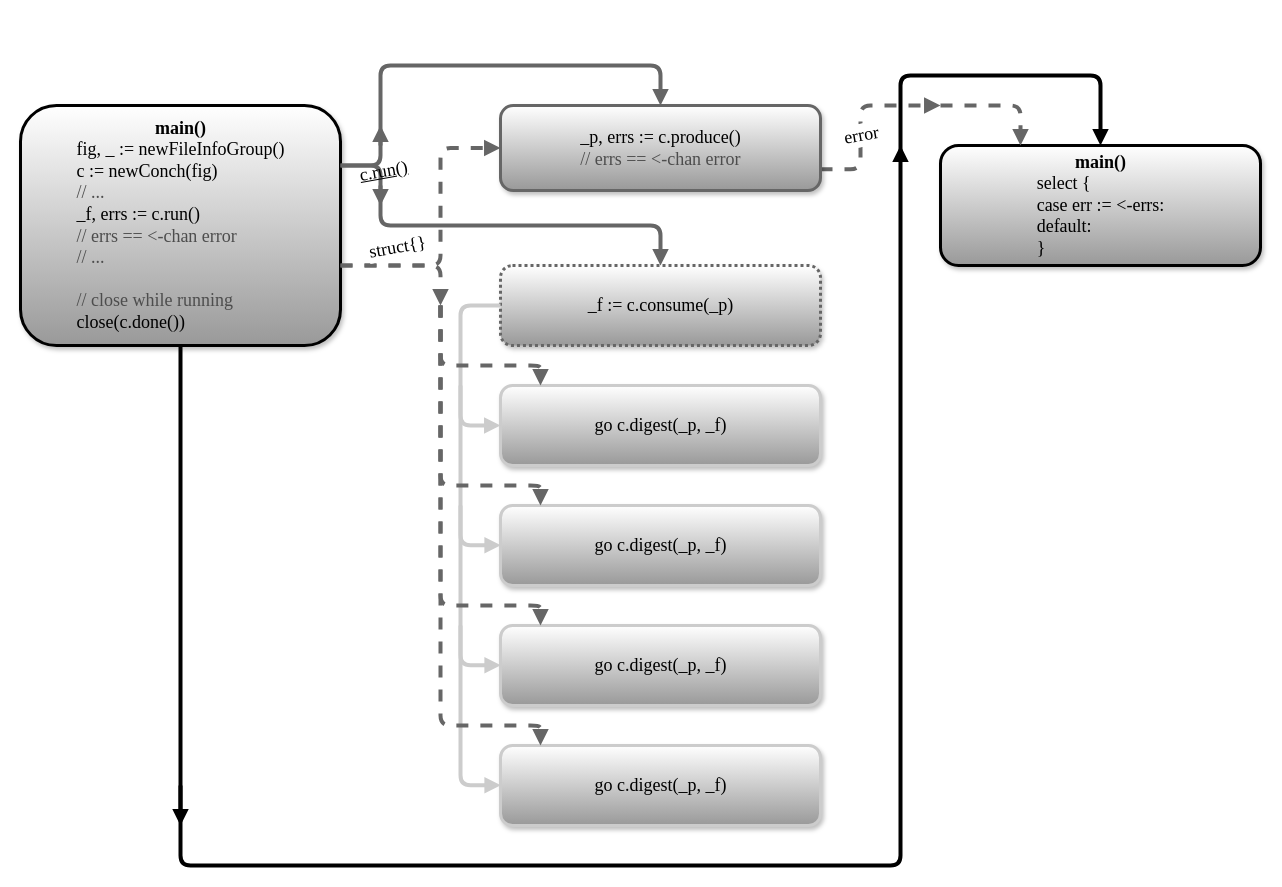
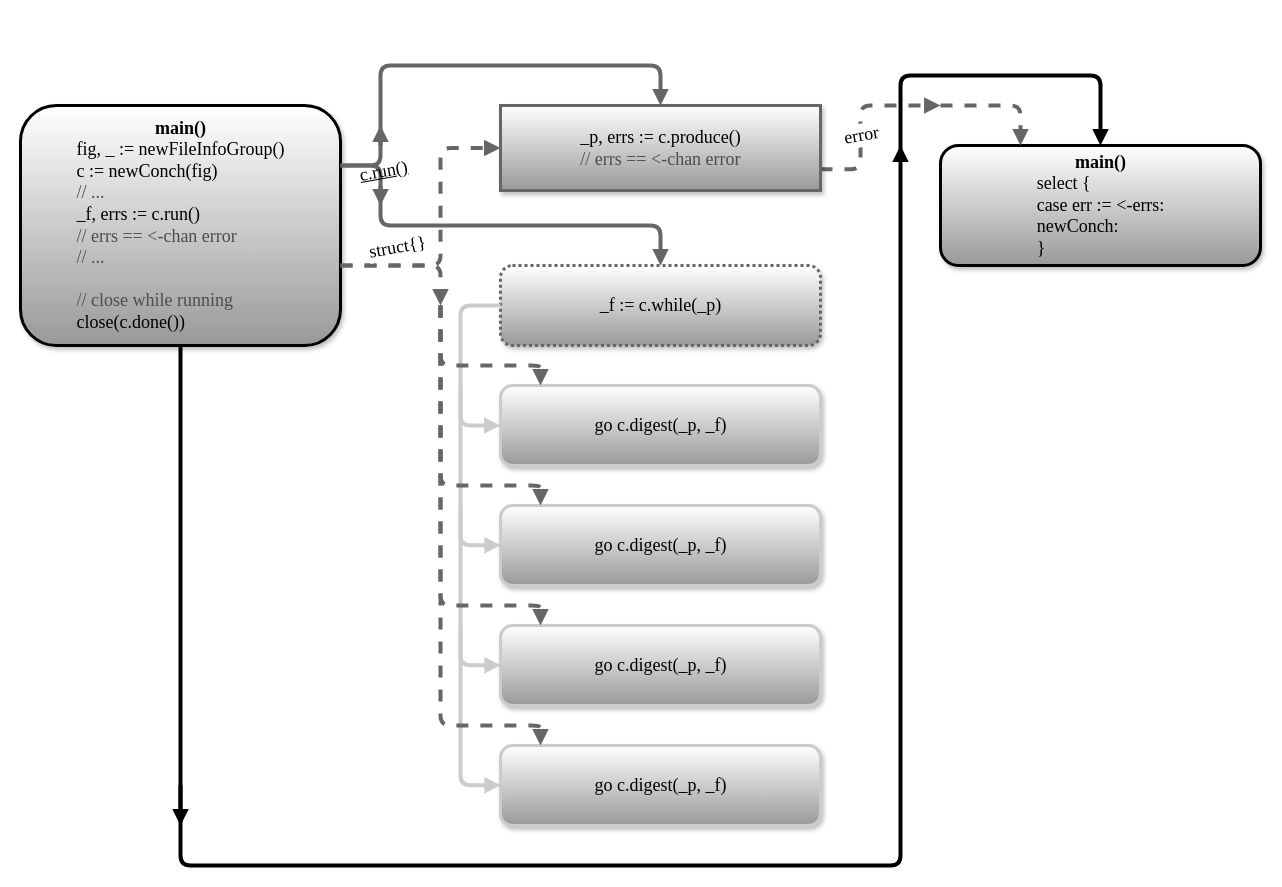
  <mxCell id="0" style=";html=1;" />
  <mxCell id="1" style=";html=1;" parent="0" />
  <mxCell id="2" value="" style="edgeStyle=elbowEdgeStyle;strokeWidth=4;endArrow=block;endFill=1;fontStyle=0;dashed=1;html=1;fontFamily=Lucida Console;fontSize=18;strokeColor=#666666;exitX=1;exitY=0.75;" edge="1" parent="1" source="3"><mxGeometry x="-250" y="-309.647" width="100" height="100" as="geometry"><mxPoint x="920" y="105.353" as="sourcePoint" /><mxPoint x="940" y="105" as="targetPoint" /><Array as="points"><mxPoint x="860" y="105" /><mxPoint x="920" y="25.353" /></Array></mxGeometry></mxCell>
- <mxCell id="3" value="&lt;div style=&quot;text-align: left&quot;&gt;&lt;span&gt;_p, errs := c.produce()&lt;/span&gt;&lt;/div&gt;&lt;div style=&quot;text-align: left&quot;&gt;&lt;span&gt;&lt;font color=&quot;#4d4d4d&quot;&gt;// errs == &amp;lt;-chan error&lt;/font&gt;&lt;/span&gt;&lt;/div&gt;" style="rounded=1;fillColor=#FFFFFF;strokeColor=#666666;shadow=1;gradientColor=#999999;fontStyle=0;html=1;fontFamily=Lucida Console;fontSize=18;strokeWidth=3;" vertex="1" parent="1"><mxGeometry x="500" y="105" width="320" height="85" as="geometry" /></mxCell>
+ <mxCell id="3" value="&lt;div style=&quot;text-align: left&quot;&gt;&lt;span&gt;_p, errs := c.produce()&lt;/span&gt;&lt;/div&gt;&lt;div style=&quot;text-align: left&quot;&gt;&lt;span&gt;&lt;font color=&quot;#4d4d4d&quot;&gt;// errs == &amp;lt;-chan error&lt;/font&gt;&lt;/span&gt;&lt;/div&gt;" style="fillColor=#FFFFFF;strokeColor=#666666;shadow=1;gradientColor=#999999;fontStyle=0;html=1;fontFamily=Lucida Console;fontSize=18;strokeWidth=3;rounded=0;" vertex="1" parent="1"><mxGeometry x="500" y="105" width="320" height="85" as="geometry" /></mxCell>
  <mxCell id="4" value="" style="edgeStyle=elbowEdgeStyle;elbow=vertical;strokeWidth=4;endArrow=block;endFill=1;fontStyle=0;html=1;fontFamily=Lucida Console;fontSize=18;entryX=0.5;entryY=0;strokeColor=#666666;" edge="1" parent="1" target="3"><mxGeometry x="230" y="-155" width="100" height="100" as="geometry"><mxPoint x="380" y="145" as="sourcePoint" /><mxPoint x="660" y="60" as="targetPoint" /><Array as="points"><mxPoint x="610" y="65" /><mxPoint x="520" y="25" /><mxPoint x="480" y="20" /></Array></mxGeometry></mxCell>
  <mxCell id="5" value="&lt;div style=&quot;text-align: center&quot;&gt;&lt;span&gt;&lt;b&gt;main()&lt;/b&gt;&lt;/span&gt;&lt;/div&gt;&lt;div style=&quot;text-align: left&quot;&gt;fig, _ := newFileInfoGroup()&lt;/div&gt;&lt;div style=&quot;text-align: left&quot;&gt;c := newConch(fig)&lt;/div&gt;&lt;div style=&quot;text-align: left&quot;&gt;&lt;font color=&quot;#4d4d4d&quot;&gt;// ...&lt;/font&gt;&lt;/div&gt;&lt;div style=&quot;text-align: left&quot;&gt;&lt;div&gt;&lt;span&gt;_f, errs := c.run()&lt;/span&gt;&lt;br&gt;&lt;/div&gt;&lt;div&gt;&lt;span style=&quot;color: rgb(77 , 77 , 77)&quot;&gt;// errs == &amp;lt;-chan error&lt;/span&gt;&lt;/div&gt;&lt;div&gt;&lt;span style=&quot;color: rgb(77 , 77 , 77)&quot;&gt;// ...&lt;/span&gt;&lt;/div&gt;&lt;div&gt;&lt;span style=&quot;color: rgb(77 , 77 , 77)&quot;&gt;&lt;br&gt;&lt;/span&gt;&lt;/div&gt;&lt;div&gt;&lt;span style=&quot;color: rgb(77 , 77 , 77)&quot;&gt;// close while running&lt;/span&gt;&lt;br&gt;&lt;/div&gt;&lt;/div&gt;&lt;div style=&quot;text-align: left&quot;&gt;close(c.done())&lt;/div&gt;" style="rounded=1;fillColor=#FFFFFF;strokeColor=#000000;shadow=1;gradientColor=#999999;fontStyle=0;html=1;fontFamily=Lucida Console;fontSize=18;strokeWidth=3;align=center;" vertex="1" parent="1"><mxGeometry y="105" width="320" height="240" as="geometry" x="20" /></mxCell>
  <mxCell id="6" value="" style="edgeStyle=elbowEdgeStyle;elbow=vertical;strokeWidth=4;endArrow=block;endFill=1;fontStyle=0;html=1;fontFamily=Lucida Console;fontSize=18;strokeColor=#666666;" edge="1" parent="1"><mxGeometry x="130" y="-40" width="100" height="100" as="geometry"><mxPoint x="340" y="165" as="sourcePoint" /><mxPoint x="380" y="205" as="targetPoint" /><Array as="points"><mxPoint x="360" y="165" /><mxPoint x="380" y="179" /></Array></mxGeometry></mxCell>
  <mxCell id="7" value="" style="edgeStyle=elbowEdgeStyle;elbow=vertical;strokeWidth=4;endArrow=block;endFill=1;fontStyle=0;html=1;fontFamily=Lucida Console;fontSize=18;exitX=0.5;exitY=1;" edge="1" parent="1" source="5"><mxGeometry x="-287" y="15" width="100" height="100" as="geometry"><mxPoint x="180" y="275" as="sourcePoint" /><mxPoint x="180" y="825" as="targetPoint" /><Array as="points"><mxPoint x="170" y="435" /><mxPoint x="180" y="295" /></Array></mxGeometry></mxCell>
- <mxCell id="8" value="&lt;div style=&quot;text-align: left&quot;&gt;&lt;span&gt;_f := c.consume(_p)&lt;/span&gt;&lt;/div&gt;" style="rounded=1;fillColor=#FFFFFF;strokeColor=#666666;shadow=1;gradientColor=#999999;fontStyle=0;html=1;fontFamily=Lucida Console;fontSize=18;strokeWidth=3;dashed=1;dashPattern=1 1;" vertex="1" parent="1"><mxGeometry x="500" y="265" width="320" height="80" as="geometry" /></mxCell>
+ <mxCell id="8" value="&lt;div style=&quot;text-align: left&quot;&gt;&lt;span&gt;_f := c.while(_p)&lt;/span&gt;&lt;/div&gt;" style="rounded=1;fillColor=#FFFFFF;strokeColor=#666666;shadow=1;gradientColor=#999999;fontStyle=0;html=1;fontFamily=Lucida Console;fontSize=18;strokeWidth=3;dashed=1;dashPattern=1 1;" vertex="1" parent="1"><mxGeometry x="500" y="265" width="320" height="80" as="geometry" /></mxCell>
  <mxCell id="9" value="" style="edgeStyle=elbowEdgeStyle;elbow=vertical;strokeWidth=4;endArrow=block;endFill=1;fontStyle=0;html=1;fontFamily=Lucida Console;fontSize=18;entryX=0.5;entryY=0;strokeColor=#666666;" edge="1" parent="1" target="8"><mxGeometry x="230" y="45" width="100" height="100" as="geometry"><mxPoint x="380" y="185" as="sourcePoint" /><mxPoint x="660.353" y="260.059" as="targetPoint" /><Array as="points"><mxPoint x="500" y="225" /><mxPoint x="520" y="225" /><mxPoint x="480" y="220" /></Array></mxGeometry></mxCell>
  <mxCell id="10" value="&lt;div style=&quot;text-align: left&quot;&gt;&lt;span&gt;go c.digest&lt;/span&gt;&lt;span&gt;(_p, _f)&lt;/span&gt;&lt;/div&gt;" style="rounded=1;fillColor=#FFFFFF;strokeColor=#CCCCCC;shadow=1;gradientColor=#999999;fontStyle=0;html=1;fontFamily=Lucida Console;fontSize=18;strokeWidth=3;" vertex="1" parent="1"><mxGeometry x="500" y="385" width="320" height="80" as="geometry" /></mxCell>
  <mxCell id="11" value="&lt;div style=&quot;text-align: left&quot;&gt;&lt;span&gt;go c.digest&lt;/span&gt;&lt;span&gt;(_p, _f)&lt;/span&gt;&lt;/div&gt;" style="rounded=1;fillColor=#FFFFFF;strokeColor=#CCCCCC;shadow=1;gradientColor=#999999;fontStyle=0;html=1;fontFamily=Lucida Console;fontSize=18;strokeWidth=3;" vertex="1" parent="1"><mxGeometry x="500" y="505" width="320" height="80" as="geometry" /></mxCell>
  <mxCell id="12" value="&lt;div style=&quot;text-align: left&quot;&gt;&lt;span&gt;go c.digest&lt;/span&gt;&lt;span&gt;(_p, _f)&lt;/span&gt;&lt;/div&gt;" style="rounded=1;fillColor=#FFFFFF;strokeColor=#CCCCCC;shadow=1;gradientColor=#999999;fontStyle=0;html=1;fontFamily=Lucida Console;fontSize=18;strokeWidth=3;" vertex="1" parent="1"><mxGeometry x="500" y="625" width="320" height="80" as="geometry" /></mxCell>
  <mxCell id="13" value="&lt;div style=&quot;text-align: left&quot;&gt;&lt;span&gt;go c.digest&lt;/span&gt;&lt;span&gt;(_p, _f)&lt;/span&gt;&lt;/div&gt;" style="rounded=1;fillColor=#FFFFFF;strokeColor=#CCCCCC;shadow=1;gradientColor=#999999;fontStyle=0;html=1;fontFamily=Lucida Console;fontSize=18;strokeWidth=3;" vertex="1" parent="1"><mxGeometry x="500" y="745" width="320" height="80" as="geometry" /></mxCell>
  <mxCell id="14" value="" style="edgeStyle=elbowEdgeStyle;strokeWidth=4;endArrow=block;endFill=1;fontStyle=0;html=1;fontFamily=Lucida Console;fontSize=18;entryX=0;entryY=0.5;strokeColor=#CCCCCC;" edge="1" parent="1" target="10"><mxGeometry x="80" y="375" width="100" height="100" as="geometry"><mxPoint x="500" y="305" as="sourcePoint" /><mxPoint x="490" y="435" as="targetPoint" /><Array as="points"><mxPoint x="460" y="385" /></Array></mxGeometry></mxCell>
  <mxCell id="15" value="" style="edgeStyle=elbowEdgeStyle;strokeWidth=4;endArrow=block;endFill=1;fontStyle=0;html=1;fontFamily=Lucida Console;fontSize=18;entryX=0;entryY=0.5;strokeColor=#CCCCCC;" edge="1" parent="1"><mxGeometry x="80" y="495" width="100" height="100" as="geometry"><mxPoint x="460" y="385" as="sourcePoint" /><mxPoint x="500.353" y="544.765" as="targetPoint" /><Array as="points"><mxPoint x="460" y="505" /></Array></mxGeometry></mxCell>
  <mxCell id="16" value="" style="edgeStyle=elbowEdgeStyle;strokeWidth=4;endArrow=block;endFill=1;fontStyle=0;html=1;fontFamily=Lucida Console;fontSize=18;entryX=0;entryY=0.5;strokeColor=#CCCCCC;" edge="1" parent="1"><mxGeometry x="80" y="615" width="100" height="100" as="geometry"><mxPoint x="460" y="505" as="sourcePoint" /><mxPoint x="500.353" y="664.765" as="targetPoint" /><Array as="points"><mxPoint x="460" y="625" /></Array></mxGeometry></mxCell>
  <mxCell id="17" value="" style="edgeStyle=elbowEdgeStyle;strokeWidth=4;endArrow=block;endFill=1;fontStyle=0;html=1;fontFamily=Lucida Console;fontSize=18;entryX=0;entryY=0.5;strokeColor=#CCCCCC;" edge="1" parent="1"><mxGeometry x="80" y="735" width="100" height="100" as="geometry"><mxPoint x="460" y="625" as="sourcePoint" /><mxPoint x="500.353" y="784.765" as="targetPoint" /><Array as="points"><mxPoint x="460" y="745" /></Array></mxGeometry></mxCell>
  <mxCell id="18" value="" style="edgeStyle=elbowEdgeStyle;strokeWidth=4;endArrow=block;endFill=1;fontStyle=0;dashed=1;html=1;fontFamily=Lucida Console;fontSize=18;elbow=vertical;strokeColor=#666666;" edge="1" parent="1"><mxGeometry x="-350" y="-320" width="100" height="100" as="geometry"><mxPoint x="440" y="305" as="sourcePoint" /><mxPoint x="540" y="385" as="targetPoint" /><Array as="points"><mxPoint x="860" y="365" /></Array></mxGeometry></mxCell>
  <mxCell id="19" value="" style="edgeStyle=elbowEdgeStyle;strokeWidth=4;endArrow=block;endFill=1;fontStyle=0;dashed=1;html=1;fontFamily=Lucida Console;fontSize=18;elbow=vertical;strokeColor=#666666;" edge="1" parent="1"><mxGeometry x="-350" y="-200" width="100" height="100" as="geometry"><mxPoint x="440" y="305" as="sourcePoint" /><mxPoint x="540" y="505" as="targetPoint" /><Array as="points"><mxPoint x="860" y="485" /></Array></mxGeometry></mxCell>
  <mxCell id="20" value="" style="edgeStyle=elbowEdgeStyle;strokeWidth=4;endArrow=block;endFill=1;fontStyle=0;dashed=1;html=1;fontFamily=Lucida Console;fontSize=18;elbow=vertical;strokeColor=#666666;" edge="1" parent="1"><mxGeometry x="-350" y="-80" width="100" height="100" as="geometry"><mxPoint x="440" y="305" as="sourcePoint" /><mxPoint x="540" y="625" as="targetPoint" /><Array as="points"><mxPoint x="860" y="605" /></Array></mxGeometry></mxCell>
  <mxCell id="21" value="" style="edgeStyle=elbowEdgeStyle;strokeWidth=4;endArrow=block;endFill=1;fontStyle=0;dashed=1;html=1;fontFamily=Lucida Console;fontSize=18;elbow=vertical;strokeColor=#666666;" edge="1" parent="1"><mxGeometry x="-350" y="40" width="100" height="100" as="geometry"><mxPoint x="440" y="305" as="sourcePoint" /><mxPoint x="540" y="745" as="targetPoint" /><Array as="points"><mxPoint x="540" y="725" /><mxPoint x="860" y="725" /></Array></mxGeometry></mxCell>
- <mxCell id="22" value="&lt;b&gt;main()&lt;/b&gt;&lt;div style=&quot;text-align: left&quot;&gt;select {&lt;/div&gt;&lt;div style=&quot;text-align: left&quot;&gt;case err := &amp;lt;-errs:&lt;/div&gt;&lt;div style=&quot;text-align: left&quot;&gt;default:&lt;/div&gt;&lt;div style=&quot;text-align: left&quot;&gt;}&lt;/div&gt;" style="rounded=1;fillColor=#FFFFFF;strokeColor=#000000;shadow=1;gradientColor=#999999;fontStyle=0;html=1;fontFamily=Lucida Console;fontSize=18;strokeWidth=3;" vertex="1" parent="1"><mxGeometry x="940" y="145" width="320" height="120" as="geometry" /></mxCell>
+ <mxCell id="22" value="&lt;b&gt;main()&lt;/b&gt;&lt;div style=&quot;text-align: left&quot;&gt;select {&lt;/div&gt;&lt;div style=&quot;text-align: left&quot;&gt;case err := &amp;lt;-errs:&lt;/div&gt;&lt;div style=&quot;text-align: left&quot;&gt;newConch:&lt;/div&gt;&lt;div style=&quot;text-align: left&quot;&gt;}&lt;/div&gt;" style="rounded=1;fillColor=#FFFFFF;strokeColor=#000000;shadow=1;gradientColor=#999999;fontStyle=0;html=1;fontFamily=Lucida Console;fontSize=18;strokeWidth=3;" vertex="1" parent="1"><mxGeometry x="940" y="145" width="320" height="120" as="geometry" /></mxCell>
  <mxCell id="23" value="" style="edgeStyle=elbowEdgeStyle;elbow=vertical;strokeWidth=4;endArrow=block;endFill=1;fontStyle=0;html=1;fontFamily=Lucida Console;fontSize=18;" edge="1" parent="1"><mxGeometry x="220" y="685" width="100" height="100" as="geometry"><mxPoint x="180" y="785" as="sourcePoint" /><mxPoint x="900" y="145" as="targetPoint" /><Array as="points"><mxPoint x="490" y="865" /><mxPoint x="510" y="865" /><mxPoint x="470" y="860" /></Array></mxGeometry></mxCell>
  <mxCell id="24" value="" style="edgeStyle=elbowEdgeStyle;elbow=vertical;strokeWidth=4;endArrow=block;endFill=1;fontStyle=0;html=1;fontFamily=Lucida Console;fontSize=18;" edge="1" parent="1"><mxGeometry x="750" y="-145" width="100" height="100" as="geometry"><mxPoint x="900" y="155" as="sourcePoint" /><mxPoint x="1100" y="145" as="targetPoint" /><Array as="points"><mxPoint x="1130" y="75" /><mxPoint x="1040" y="35" /><mxPoint x="1000" y="30" /></Array></mxGeometry></mxCell>
  <mxCell id="25" value="" style="edgeStyle=elbowEdgeStyle;strokeWidth=4;endArrow=block;endFill=1;fontStyle=0;dashed=1;html=1;fontFamily=Lucida Console;fontSize=18;strokeColor=#666666;elbow=vertical;entryX=0.25;entryY=0;" edge="1" parent="1" target="22"><mxGeometry x="-410" y="-440" width="100" height="100" as="geometry"><mxPoint x="940" y="105" as="sourcePoint" /><mxPoint x="980" y="115" as="targetPoint" /><Array as="points"><mxPoint x="1000" y="105" /><mxPoint x="1000" y="105" /></Array></mxGeometry></mxCell>
  <mxCell id="26" value="error" style="text;html=1;resizable=0;points=[];align=center;verticalAlign=middle;labelBackgroundColor=#ffffff;fontSize=18;fontFamily=Lucida Console;labelBorderColor=#FFFFFF;spacingTop=0;spacingLeft=0;spacing=2;spacingBottom=0;spacingRight=0;rotation=350;" vertex="1" connectable="0" parent="25"><mxGeometry relative="1" as="geometry"><mxPoint x="-140" y="30" as="offset" /></mxGeometry></mxCell>
  <mxCell id="27" value="" style="edgeStyle=elbowEdgeStyle;elbow=vertical;strokeWidth=4;endArrow=block;endFill=1;fontStyle=0;html=1;fontFamily=Lucida Console;fontSize=18;strokeColor=#666666;exitX=1;exitY=0.25;" edge="1" parent="1" source="5"><mxGeometry x="200" y="-72" width="100" height="100" as="geometry"><mxPoint x="410" y="133" as="sourcePoint" /><mxPoint x="380" y="125" as="targetPoint" /><Array as="points"><mxPoint x="360" y="165" /></Array></mxGeometry></mxCell>
  <mxCell id="28" value="" style="edgeStyle=elbowEdgeStyle;strokeWidth=4;endArrow=block;endFill=1;fontStyle=0;dashed=1;html=1;fontFamily=Lucida Console;fontSize=18;strokeColor=#666666;" edge="1" parent="1"><mxGeometry x="-400" y="20" width="100" height="100" as="geometry"><mxPoint x="340" y="265" as="sourcePoint" /><mxPoint x="440" y="305" as="targetPoint" /><Array as="points"><mxPoint x="440" y="295" /></Array></mxGeometry></mxCell>
  <mxCell id="29" value="" style="edgeStyle=elbowEdgeStyle;strokeWidth=4;endArrow=block;endFill=1;fontStyle=0;dashed=1;html=1;fontFamily=Lucida Console;fontSize=18;strokeColor=#666666;entryX=0;entryY=0.5;" edge="1" parent="1" target="3"><mxGeometry x="-390" y="-5" width="100" height="100" as="geometry"><mxPoint x="340" y="265" as="sourcePoint" /><mxPoint x="410" y="290" as="targetPoint" /><Array as="points"><mxPoint x="440" y="205" /></Array></mxGeometry></mxCell>
  <mxCell id="30" value="struct{}" style="text;html=1;resizable=0;points=[];align=center;verticalAlign=middle;labelBackgroundColor=#ffffff;fontSize=18;fontFamily=Lucida Console;labelBorderColor=#FFFFFF;spacingTop=0;spacingLeft=0;spacing=2;spacingBottom=0;spacingRight=0;rotation=350;direction=west;" vertex="1" connectable="0" parent="1"><mxGeometry x="370" y="295" as="geometry"><mxPoint x="34" y="-43" as="offset" /></mxGeometry></mxCell>
  <mxCell id="31" value="c.run()" style="text;html=1;resizable=0;points=[];align=center;verticalAlign=middle;labelBackgroundColor=none;fontSize=18;fontFamily=Lucida Console;labelBorderColor=none;spacingTop=0;spacingLeft=0;spacing=2;spacingBottom=0;spacingRight=0;rotation=350;direction=west;fontStyle=4" vertex="1" connectable="0" parent="1"><mxGeometry x="356" y="219" as="geometry"><mxPoint x="34" y="-43" as="offset" /></mxGeometry></mxCell>
